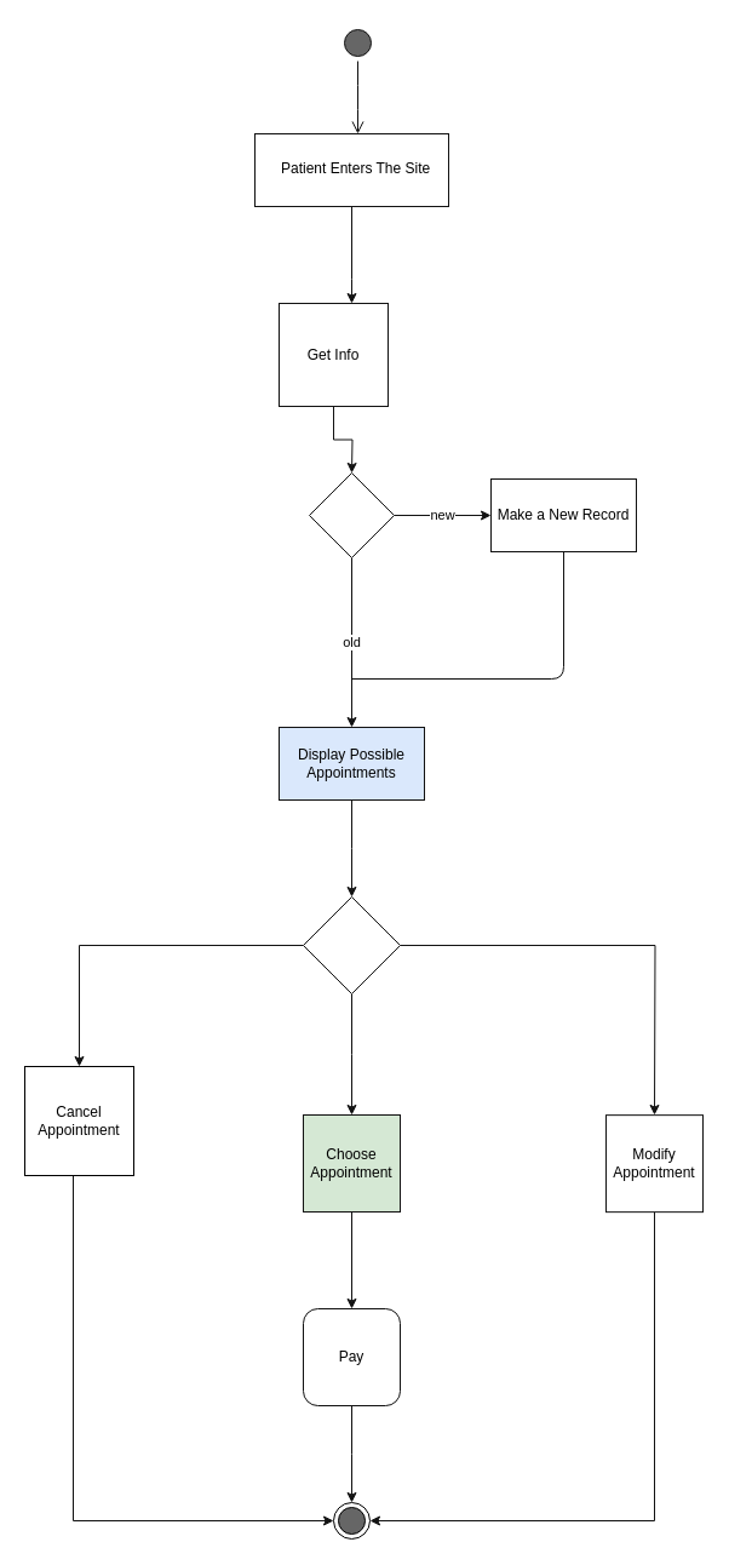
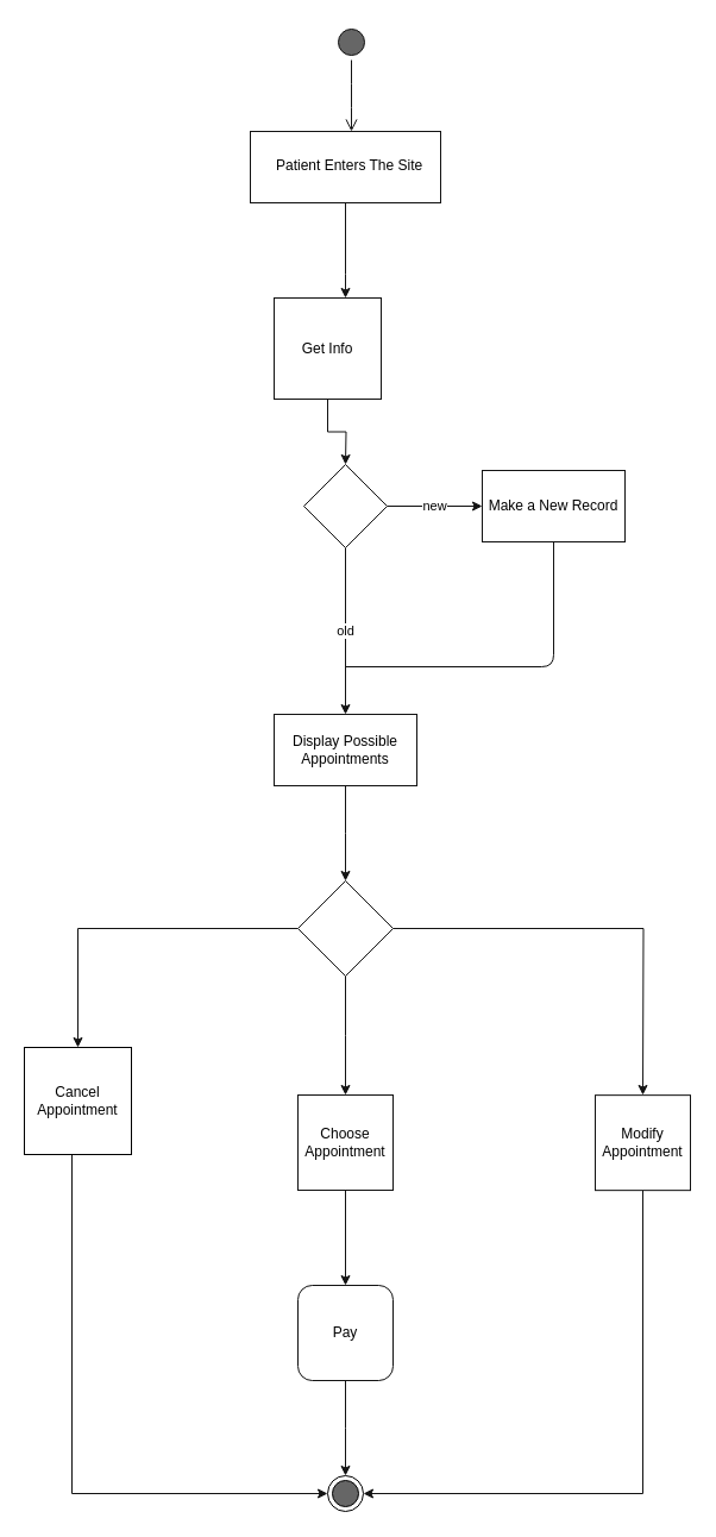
  <mxCell id="0" />
  <mxCell id="1" parent="0" />
  <mxCell id="2" value="" style="ellipse;html=1;shape=startState;fillColor=#666666;strokeColor=#121212;" vertex="1" parent="1"><mxGeometry x="280" y="20" width="30" height="30" as="geometry" /></mxCell>
  <mxCell id="3" value="" style="edgeStyle=orthogonalEdgeStyle;html=1;verticalAlign=bottom;endArrow=open;endSize=8;strokeColor=#121212;" edge="1" source="2" parent="1"><mxGeometry relative="1" as="geometry"><mxPoint x="295" y="110" as="targetPoint" /></mxGeometry></mxCell>
  <mxCell id="4" value="" style="edgeStyle=orthogonalEdgeStyle;rounded=0;orthogonalLoop=1;jettySize=auto;html=1;strokeColor=#121212;" edge="1" parent="1" source="6" target="8"><mxGeometry relative="1" as="geometry"><Array as="points"><mxPoint x="290" y="230" /><mxPoint x="290" y="230" /></Array></mxGeometry></mxCell>
  <mxCell id="5" style="edgeStyle=orthogonalEdgeStyle;rounded=0;orthogonalLoop=1;jettySize=auto;html=1;exitX=1;exitY=0.25;exitDx=0;exitDy=0;entryX=0.91;entryY=-0.063;entryDx=0;entryDy=0;entryPerimeter=0;strokeColor=#121212;" edge="1" parent="1" source="6" target="9"><mxGeometry relative="1" as="geometry" /></mxCell>
  <mxCell id="6" value="" style="rounded=0;whiteSpace=wrap;html=1;strokeColor=#121212;fillColor=#FFFFFF;" vertex="1" parent="1"><mxGeometry x="210" y="110" width="160" height="60" as="geometry" /></mxCell>
  <mxCell id="7" value="" style="edgeStyle=orthogonalEdgeStyle;rounded=0;orthogonalLoop=1;jettySize=auto;html=1;strokeColor=#121212;" edge="1" parent="1" source="8"><mxGeometry relative="1" as="geometry"><mxPoint x="290" y="390" as="targetPoint" /></mxGeometry></mxCell>
  <mxCell id="8" value="Get Info" style="rounded=0;whiteSpace=wrap;html=1;strokeColor=#121212;fillColor=#FFFFFF;" vertex="1" parent="1"><mxGeometry x="230" y="250" width="90" height="85" as="geometry" /></mxCell>
  <mxCell id="9" value="Patient Enters The Site" style="text;html=1;" vertex="1" parent="1"><mxGeometry x="230" y="125" width="150" height="30" as="geometry" /></mxCell>
  <mxCell id="10" value="new" style="edgeStyle=orthogonalEdgeStyle;rounded=0;orthogonalLoop=1;jettySize=auto;html=1;strokeColor=#121212;" edge="1" parent="1" source="12"><mxGeometry relative="1" as="geometry"><mxPoint x="405" y="425" as="targetPoint" /></mxGeometry></mxCell>
  <mxCell id="11" value="old" style="edgeStyle=orthogonalEdgeStyle;rounded=0;orthogonalLoop=1;jettySize=auto;html=1;strokeColor=#121212;" edge="1" parent="1" source="12"><mxGeometry relative="1" as="geometry"><mxPoint x="290" y="600" as="targetPoint" /></mxGeometry></mxCell>
  <mxCell id="12" value="" style="rhombus;whiteSpace=wrap;html=1;strokeColor=#121212;fillColor=#FFFFFF;" vertex="1" parent="1"><mxGeometry x="255" y="390" width="70" height="70" as="geometry" /></mxCell>
  <mxCell id="13" value="Make a New Record" style="rounded=0;whiteSpace=wrap;html=1;strokeColor=#121212;fillColor=#FFFFFF;" vertex="1" parent="1"><mxGeometry x="405" y="395" width="120" height="60" as="geometry" /></mxCell>
  <mxCell id="14" value="" style="edgeStyle=orthogonalEdgeStyle;rounded=0;orthogonalLoop=1;jettySize=auto;html=1;strokeColor=#121212;" edge="1" parent="1" source="15"><mxGeometry relative="1" as="geometry"><mxPoint x="290" y="740" as="targetPoint" /></mxGeometry></mxCell>
- <mxCell id="15" value="Display Possible Appointments" style="rounded=0;whiteSpace=wrap;html=1;strokeColor=#121212;fillColor=#dae8fc;" vertex="1" parent="1"><mxGeometry x="230" y="600" width="120" height="60" as="geometry" /></mxCell>
+ <mxCell id="15" value="Display Possible Appointments" style="rounded=0;whiteSpace=wrap;html=1;strokeColor=#121212;fillColor=#FFFFFF;" vertex="1" parent="1"><mxGeometry x="230" y="600" width="120" height="60" as="geometry" /></mxCell>
  <mxCell id="16" value="" style="endArrow=none;html=1;strokeColor=#121212;entryX=0.5;entryY=1;entryDx=0;entryDy=0;" edge="1" parent="1" target="13"><mxGeometry width="50" height="50" relative="1" as="geometry"><mxPoint x="290" y="560" as="sourcePoint" /><mxPoint x="260" y="680" as="targetPoint" /><Array as="points"><mxPoint x="465" y="560" /></Array></mxGeometry></mxCell>
  <mxCell id="17" value="" style="edgeStyle=orthogonalEdgeStyle;rounded=0;orthogonalLoop=1;jettySize=auto;html=1;strokeColor=#121212;" edge="1" parent="1" source="20" target="22"><mxGeometry relative="1" as="geometry"><mxPoint x="60" y="920" as="targetPoint" /></mxGeometry></mxCell>
  <mxCell id="18" value="" style="edgeStyle=orthogonalEdgeStyle;rounded=0;orthogonalLoop=1;jettySize=auto;html=1;strokeColor=#121212;" edge="1" parent="1" source="20"><mxGeometry relative="1" as="geometry"><mxPoint x="540" y="920" as="targetPoint" /></mxGeometry></mxCell>
  <mxCell id="19" value="" style="edgeStyle=orthogonalEdgeStyle;rounded=0;orthogonalLoop=1;jettySize=auto;html=1;strokeColor=#121212;" edge="1" parent="1" source="20"><mxGeometry relative="1" as="geometry"><mxPoint x="290" y="920" as="targetPoint" /></mxGeometry></mxCell>
  <mxCell id="20" value="" style="rhombus;whiteSpace=wrap;html=1;strokeColor=#121212;fillColor=#FFFFFF;" vertex="1" parent="1"><mxGeometry x="250" y="740" width="80" height="80" as="geometry" /></mxCell>
  <mxCell id="21" value="" style="edgeStyle=orthogonalEdgeStyle;rounded=0;orthogonalLoop=1;jettySize=auto;html=1;strokeColor=#121212;entryX=0;entryY=0.5;entryDx=0;entryDy=0;" edge="1" parent="1" source="22" target="29"><mxGeometry relative="1" as="geometry"><mxPoint x="65" y="1260" as="targetPoint" /><Array as="points"><mxPoint x="60" y="1255" /></Array></mxGeometry></mxCell>
  <mxCell id="22" value="Cancel Appointment" style="whiteSpace=wrap;html=1;aspect=fixed;" vertex="1" parent="1"><mxGeometry x="20" y="880" width="90" height="90" as="geometry" /></mxCell>
  <mxCell id="23" value="" style="edgeStyle=orthogonalEdgeStyle;rounded=0;orthogonalLoop=1;jettySize=auto;html=1;strokeColor=#121212;" edge="1" parent="1" source="24" target="26"><mxGeometry relative="1" as="geometry" /></mxCell>
- <mxCell id="24" value="Choose Appointment" style="whiteSpace=wrap;html=1;aspect=fixed;strokeColor=#121212;fillColor=#d5e8d4;" vertex="1" parent="1"><mxGeometry x="250" y="920" width="80" height="80" as="geometry" /></mxCell>
+ <mxCell id="24" value="Choose Appointment" style="whiteSpace=wrap;html=1;aspect=fixed;strokeColor=#121212;fillColor=#FFFFFF;" vertex="1" parent="1"><mxGeometry x="250" y="920" width="80" height="80" as="geometry" /></mxCell>
  <mxCell id="25" value="" style="edgeStyle=orthogonalEdgeStyle;rounded=0;orthogonalLoop=1;jettySize=auto;html=1;strokeColor=#121212;" edge="1" parent="1" source="26"><mxGeometry relative="1" as="geometry"><mxPoint x="290" y="1240" as="targetPoint" /></mxGeometry></mxCell>
  <mxCell id="26" value="Pay" style="whiteSpace=wrap;html=1;aspect=fixed;strokeColor=#121212;fillColor=#FFFFFF;rounded=1;" vertex="1" parent="1"><mxGeometry x="250" y="1080" width="80" height="80" as="geometry" /></mxCell>
  <mxCell id="27" value="" style="edgeStyle=orthogonalEdgeStyle;rounded=0;orthogonalLoop=1;jettySize=auto;html=1;strokeColor=#121212;entryX=1;entryY=0.5;entryDx=0;entryDy=0;" edge="1" parent="1" source="28" target="29"><mxGeometry relative="1" as="geometry"><mxPoint x="540" y="1280" as="targetPoint" /><Array as="points"><mxPoint x="540" y="1255" /></Array></mxGeometry></mxCell>
  <mxCell id="28" value="Modify Appointment" style="whiteSpace=wrap;html=1;aspect=fixed;strokeColor=#121212;fillColor=#FFFFFF;" vertex="1" parent="1"><mxGeometry x="500" y="920.14" width="80" height="80" as="geometry" /></mxCell>
  <mxCell id="29" value="" style="ellipse;html=1;shape=endState;fillColor=#666666;strokeColor=#000000;" vertex="1" parent="1"><mxGeometry x="275" y="1240" width="30" height="30" as="geometry" /></mxCell>
